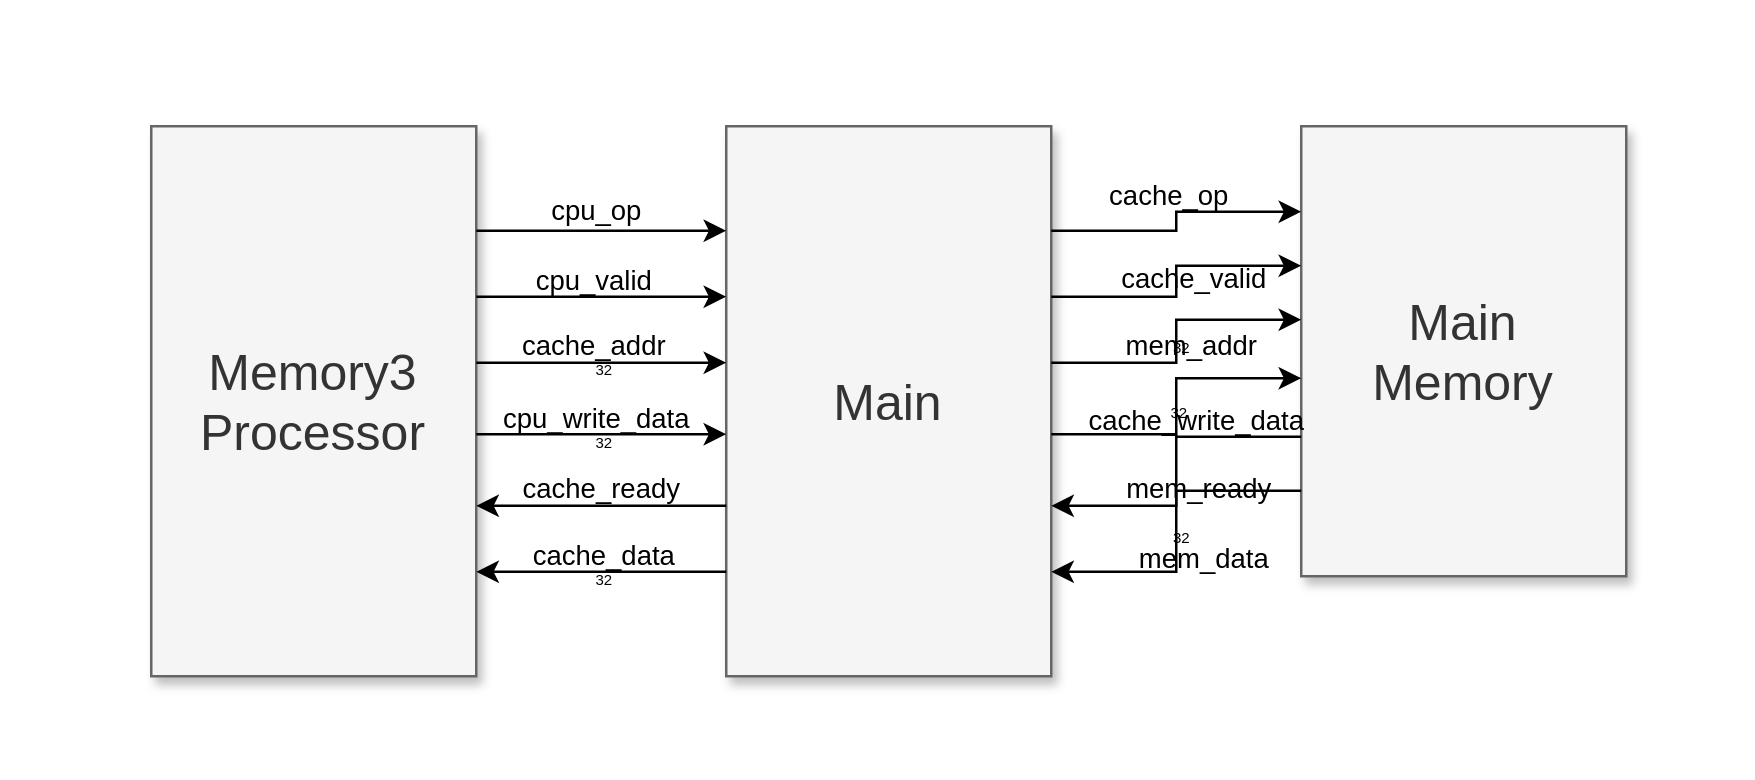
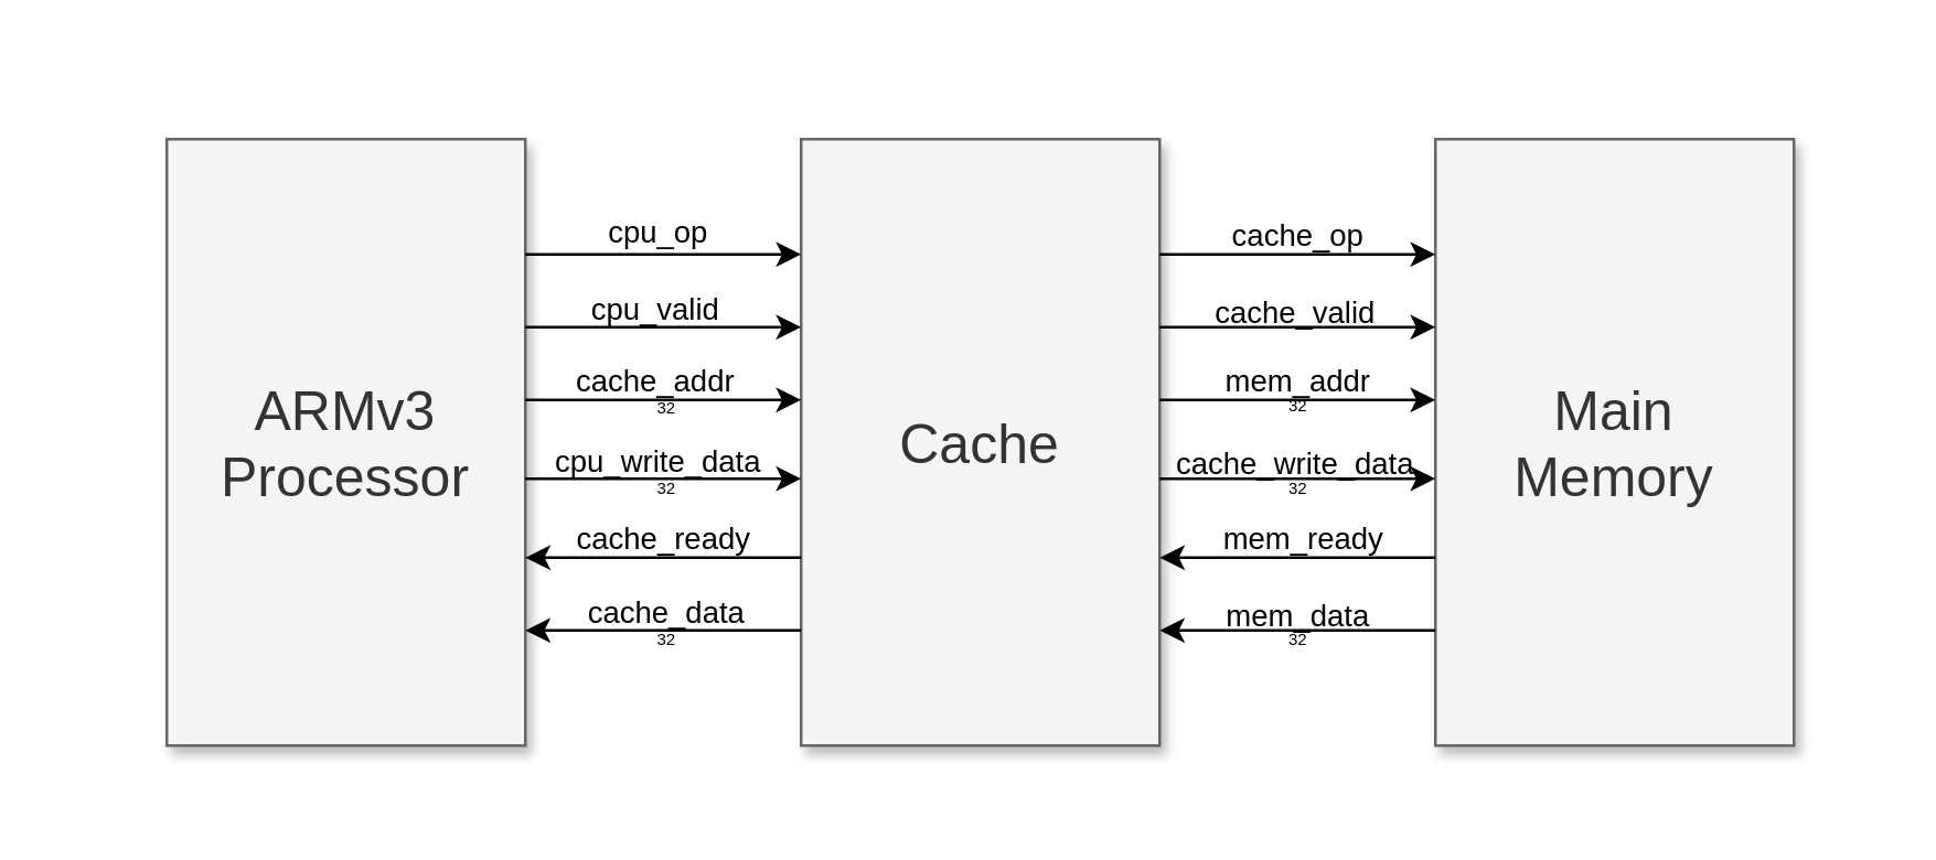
  <mxCell id="0" />
  <mxCell id="1" parent="0" />
  <mxCell id="2" value="" style="rounded=0;whiteSpace=wrap;html=1;strokeColor=none;" vertex="1" parent="1"><mxGeometry x="20" y="20" width="660" height="270" as="geometry" /></mxCell>
- <mxCell id="3" value="&lt;font style=&quot;font-size: 20px;&quot;&gt;Main&lt;/font&gt;" style="rounded=0;whiteSpace=wrap;html=1;fillColor=#f5f5f5;fontColor=#333333;strokeColor=#666666;shadow=1;points=[[0,0.19,0,0,0],[0,0.31,0,0,0],[0,0.43,0,0,0],[0,0.56,0,0,0],[0,0.69,0,0,0],[0,0.81,0,0,0],[1,0.19,0,0,0],[1,0.31,0,0,0],[1,0.43,0,0,0],[1,0.56,0,0,0],[1,0.69,0,0,0],[1,0.81,0,0,0]];" vertex="1" parent="1"><mxGeometry x="290" y="50" width="130" height="220" as="geometry" /></mxCell>
- <mxCell id="4" value="&lt;font style=&quot;font-size: 20px;&quot;&gt;Main&lt;br&gt;Memory&lt;br&gt;&lt;/font&gt;" style="rounded=0;whiteSpace=wrap;html=1;fillColor=#f5f5f5;fontColor=#333333;strokeColor=#666666;shadow=1;points=[[0,0.19,0,0,0],[0,0.31,0,0,0],[0,0.43,0,0,0],[0,0.56,0,0,0],[0,0.69,0,0,0],[0,0.81,0,0,0],[1,0.19,0,0,0],[1,0.31,0,0,0],[1,0.43,0,0,0],[1,0.56,0,0,0],[1,0.69,0,0,0],[1,0.81,0,0,0]];" vertex="1" parent="1"><mxGeometry x="520" y="50" width="130" height="180" as="geometry" /></mxCell>
- <mxCell id="5" value="&lt;span style=&quot;font-size: 20px;&quot;&gt;Memory3 Processor&lt;/span&gt;" style="rounded=0;whiteSpace=wrap;html=1;fillColor=#f5f5f5;fontColor=#333333;strokeColor=#666666;shadow=1;points=[[0,0.19,0,0,0],[0,0.31,0,0,0],[0,0.43,0,0,0],[0,0.56,0,0,0],[0,0.69,0,0,0],[0,0.81,0,0,0],[1,0.19,0,0,0],[1,0.31,0,0,0],[1,0.43,0,0,0],[1,0.56,0,0,0],[1,0.69,0,0,0],[1,0.81,0,0,0]];" vertex="1" parent="1"><mxGeometry x="60" y="50" width="130" height="220" as="geometry" /></mxCell>
+ <mxCell id="3" value="&lt;font style=&quot;font-size: 20px;&quot;&gt;Cache&lt;/font&gt;" style="rounded=0;whiteSpace=wrap;html=1;fillColor=#f5f5f5;fontColor=#333333;strokeColor=#666666;shadow=1;points=[[0,0.19,0,0,0],[0,0.31,0,0,0],[0,0.43,0,0,0],[0,0.56,0,0,0],[0,0.69,0,0,0],[0,0.81,0,0,0],[1,0.19,0,0,0],[1,0.31,0,0,0],[1,0.43,0,0,0],[1,0.56,0,0,0],[1,0.69,0,0,0],[1,0.81,0,0,0]];" vertex="1" parent="1"><mxGeometry x="290" y="50" width="130" height="220" as="geometry" /></mxCell>
+ <mxCell id="4" value="&lt;font style=&quot;font-size: 20px;&quot;&gt;Main&lt;br&gt;Memory&lt;br&gt;&lt;/font&gt;" style="rounded=0;whiteSpace=wrap;html=1;fillColor=#f5f5f5;fontColor=#333333;strokeColor=#666666;shadow=1;points=[[0,0.19,0,0,0],[0,0.31,0,0,0],[0,0.43,0,0,0],[0,0.56,0,0,0],[0,0.69,0,0,0],[0,0.81,0,0,0],[1,0.19,0,0,0],[1,0.31,0,0,0],[1,0.43,0,0,0],[1,0.56,0,0,0],[1,0.69,0,0,0],[1,0.81,0,0,0]];" vertex="1" parent="1"><mxGeometry x="520" y="50" width="130" height="220" as="geometry" /></mxCell>
+ <mxCell id="5" value="&lt;span style=&quot;font-size: 20px;&quot;&gt;ARMv3 Processor&lt;/span&gt;" style="rounded=0;whiteSpace=wrap;html=1;fillColor=#f5f5f5;fontColor=#333333;strokeColor=#666666;shadow=1;points=[[0,0.19,0,0,0],[0,0.31,0,0,0],[0,0.43,0,0,0],[0,0.56,0,0,0],[0,0.69,0,0,0],[0,0.81,0,0,0],[1,0.19,0,0,0],[1,0.31,0,0,0],[1,0.43,0,0,0],[1,0.56,0,0,0],[1,0.69,0,0,0],[1,0.81,0,0,0]];" vertex="1" parent="1"><mxGeometry x="60" y="50" width="130" height="220" as="geometry" /></mxCell>
  <mxCell id="6" style="edgeStyle=orthogonalEdgeStyle;rounded=0;orthogonalLoop=1;jettySize=auto;html=1;exitX=1;exitY=0.19;exitDx=0;exitDy=0;exitPerimeter=0;entryX=0;entryY=0.19;entryDx=0;entryDy=0;entryPerimeter=0;" edge="1" parent="1" source="5" target="3"><mxGeometry relative="1" as="geometry" /></mxCell>
  <mxCell id="7" value="cpu_op" style="edgeLabel;html=1;align=center;verticalAlign=middle;resizable=0;points=[];labelBackgroundColor=none;" vertex="1" connectable="0" parent="6"><mxGeometry x="0.234" relative="1" as="geometry"><mxPoint x="-15" y="-8" as="offset" /></mxGeometry></mxCell>
  <mxCell id="8" style="edgeStyle=orthogonalEdgeStyle;rounded=0;orthogonalLoop=1;jettySize=auto;html=1;exitX=1;exitY=0.31;exitDx=0;exitDy=0;exitPerimeter=0;entryX=0;entryY=0.31;entryDx=0;entryDy=0;entryPerimeter=0;" edge="1" parent="1" source="5" target="3"><mxGeometry relative="1" as="geometry" /></mxCell>
  <mxCell id="9" value="cpu_valid" style="edgeLabel;html=1;align=center;verticalAlign=middle;resizable=0;points=[];labelBackgroundColor=none;" vertex="1" connectable="0" parent="8"><mxGeometry x="-0.085" y="1" relative="1" as="geometry"><mxPoint y="-6" as="offset" /></mxGeometry></mxCell>
  <mxCell id="10" style="edgeStyle=orthogonalEdgeStyle;rounded=0;orthogonalLoop=1;jettySize=auto;html=1;exitX=1;exitY=0.43;exitDx=0;exitDy=0;exitPerimeter=0;entryX=0;entryY=0.43;entryDx=0;entryDy=0;entryPerimeter=0;" edge="1" parent="1" source="5" target="3"><mxGeometry relative="1" as="geometry" /></mxCell>
  <mxCell id="11" value="cache_addr" style="edgeLabel;html=1;align=center;verticalAlign=middle;resizable=0;points=[];labelBackgroundColor=none;" vertex="1" connectable="0" parent="10"><mxGeometry x="0.178" relative="1" as="geometry"><mxPoint x="-13" y="-7" as="offset" /></mxGeometry></mxCell>
  <mxCell id="12" value="32" style="edgeLabel;html=1;align=center;verticalAlign=middle;resizable=0;points=[];labelBackgroundColor=none;fontSize=6;" vertex="1" connectable="0" parent="10"><mxGeometry x="0.007" y="-1" relative="1" as="geometry"><mxPoint y="2" as="offset" /></mxGeometry></mxCell>
  <mxCell id="13" style="edgeStyle=orthogonalEdgeStyle;rounded=0;orthogonalLoop=1;jettySize=auto;html=1;exitX=1;exitY=0.56;exitDx=0;exitDy=0;exitPerimeter=0;entryX=0;entryY=0.56;entryDx=0;entryDy=0;entryPerimeter=0;" edge="1" parent="1" source="5" target="3"><mxGeometry relative="1" as="geometry" /></mxCell>
  <mxCell id="14" value="cpu_write_data" style="edgeLabel;html=1;align=center;verticalAlign=middle;resizable=0;points=[];labelBackgroundColor=none;" vertex="1" connectable="0" parent="13"><mxGeometry x="-0.085" y="-2" relative="1" as="geometry"><mxPoint x="1" y="-9" as="offset" /></mxGeometry></mxCell>
  <mxCell id="15" value="32" style="edgeLabel;html=1;align=center;verticalAlign=middle;resizable=0;points=[];labelBackgroundColor=none;fontSize=6;" vertex="1" connectable="0" parent="13"><mxGeometry x="-0.005" relative="1" as="geometry"><mxPoint y="3" as="offset" /></mxGeometry></mxCell>
  <mxCell id="16" style="edgeStyle=orthogonalEdgeStyle;rounded=0;orthogonalLoop=1;jettySize=auto;html=1;exitX=0;exitY=0.69;exitDx=0;exitDy=0;exitPerimeter=0;entryX=1;entryY=0.69;entryDx=0;entryDy=0;entryPerimeter=0;" edge="1" parent="1" source="3" target="5"><mxGeometry relative="1" as="geometry" /></mxCell>
  <mxCell id="17" value="cache_ready" style="edgeLabel;html=1;align=center;verticalAlign=middle;resizable=0;points=[];labelBackgroundColor=none;" vertex="1" connectable="0" parent="16"><mxGeometry x="0.013" y="-1" relative="1" as="geometry"><mxPoint y="-6" as="offset" /></mxGeometry></mxCell>
  <mxCell id="18" style="edgeStyle=orthogonalEdgeStyle;rounded=0;orthogonalLoop=1;jettySize=auto;html=1;exitX=0;exitY=0.81;exitDx=0;exitDy=0;exitPerimeter=0;entryX=1;entryY=0.81;entryDx=0;entryDy=0;entryPerimeter=0;" edge="1" parent="1" source="3" target="5"><mxGeometry relative="1" as="geometry" /></mxCell>
  <mxCell id="19" value="cache_data" style="edgeLabel;html=1;align=center;verticalAlign=middle;resizable=0;points=[];labelBackgroundColor=none;" vertex="1" connectable="0" parent="18"><mxGeometry x="-0.053" y="1" relative="1" as="geometry"><mxPoint x="-3" y="-8" as="offset" /></mxGeometry></mxCell>
  <mxCell id="20" value="32" style="edgeLabel;html=1;align=center;verticalAlign=middle;resizable=0;points=[];fontSize=6;labelBackgroundColor=none;" vertex="1" connectable="0" parent="18"><mxGeometry x="-0.013" relative="1" as="geometry"><mxPoint x="-1" y="3" as="offset" /></mxGeometry></mxCell>
  <mxCell id="21" style="edgeStyle=orthogonalEdgeStyle;rounded=0;orthogonalLoop=1;jettySize=auto;html=1;exitX=1;exitY=0.19;exitDx=0;exitDy=0;exitPerimeter=0;entryX=0;entryY=0.19;entryDx=0;entryDy=0;entryPerimeter=0;" edge="1" parent="1" source="3" target="4"><mxGeometry relative="1" as="geometry" /></mxCell>
  <mxCell id="22" value="cache_op" style="edgeLabel;html=1;align=center;verticalAlign=middle;resizable=0;points=[];labelBackgroundColor=none;" vertex="1" connectable="0" parent="21"><mxGeometry x="0.052" relative="1" as="geometry"><mxPoint x="-4" y="-7" as="offset" /></mxGeometry></mxCell>
  <mxCell id="23" style="edgeStyle=orthogonalEdgeStyle;rounded=0;orthogonalLoop=1;jettySize=auto;html=1;exitX=1;exitY=0.31;exitDx=0;exitDy=0;exitPerimeter=0;entryX=0;entryY=0.31;entryDx=0;entryDy=0;entryPerimeter=0;" edge="1" parent="1" source="3" target="4"><mxGeometry relative="1" as="geometry" /></mxCell>
  <mxCell id="24" value="cache_valid" style="edgeLabel;html=1;align=center;verticalAlign=middle;resizable=0;points=[];labelBackgroundColor=none;" vertex="1" connectable="0" parent="23"><mxGeometry x="-0.113" y="-2" relative="1" as="geometry"><mxPoint x="4" y="-8" as="offset" /></mxGeometry></mxCell>
  <mxCell id="25" style="edgeStyle=orthogonalEdgeStyle;rounded=0;orthogonalLoop=1;jettySize=auto;html=1;exitX=1;exitY=0.43;exitDx=0;exitDy=0;exitPerimeter=0;entryX=0;entryY=0.43;entryDx=0;entryDy=0;entryPerimeter=0;" edge="1" parent="1" source="3" target="4"><mxGeometry relative="1" as="geometry" /></mxCell>
  <mxCell id="26" value="mem_addr" style="edgeLabel;html=1;align=center;verticalAlign=middle;resizable=0;points=[];labelBackgroundColor=none;" vertex="1" connectable="0" parent="25"><mxGeometry x="-0.258" y="-2" relative="1" as="geometry"><mxPoint x="12" y="-9" as="offset" /></mxGeometry></mxCell>
  <mxCell id="27" value="32" style="edgeLabel;html=1;align=center;verticalAlign=middle;resizable=0;points=[];fontSize=6;labelBackgroundColor=none;" vertex="1" connectable="0" parent="25"><mxGeometry x="-0.023" y="-1" relative="1" as="geometry"><mxPoint y="1" as="offset" /></mxGeometry></mxCell>
  <mxCell id="28" style="edgeStyle=orthogonalEdgeStyle;rounded=0;orthogonalLoop=1;jettySize=auto;html=1;exitX=1;exitY=0.56;exitDx=0;exitDy=0;exitPerimeter=0;entryX=0;entryY=0.56;entryDx=0;entryDy=0;entryPerimeter=0;" edge="1" parent="1" source="3" target="4"><mxGeometry relative="1" as="geometry" /></mxCell>
  <mxCell id="29" value="cache_write_data" style="edgeLabel;html=1;align=center;verticalAlign=middle;resizable=0;points=[];labelBackgroundColor=none;" vertex="1" connectable="0" parent="28"><mxGeometry x="-0.237" relative="1" as="geometry"><mxPoint x="10" y="-6" as="offset" /></mxGeometry></mxCell>
  <mxCell id="30" value="32" style="edgeLabel;html=1;align=center;verticalAlign=middle;resizable=0;points=[];fontSize=6;labelBackgroundColor=none;" vertex="1" connectable="0" parent="28"><mxGeometry x="0.003" y="-1" relative="1" as="geometry"><mxPoint x="-1" y="2" as="offset" /></mxGeometry></mxCell>
  <mxCell id="31" style="edgeStyle=orthogonalEdgeStyle;rounded=0;orthogonalLoop=1;jettySize=auto;html=1;exitX=0;exitY=0.69;exitDx=0;exitDy=0;exitPerimeter=0;entryX=1;entryY=0.69;entryDx=0;entryDy=0;entryPerimeter=0;" edge="1" parent="1" source="4" target="3"><mxGeometry relative="1" as="geometry" /></mxCell>
  <mxCell id="32" value="mem_ready" style="edgeLabel;html=1;align=center;verticalAlign=middle;resizable=0;points=[];labelBackgroundColor=none;" vertex="1" connectable="0" parent="31"><mxGeometry x="0.475" y="-1" relative="1" as="geometry"><mxPoint x="25" y="-6" as="offset" /></mxGeometry></mxCell>
  <mxCell id="33" style="edgeStyle=orthogonalEdgeStyle;rounded=0;orthogonalLoop=1;jettySize=auto;html=1;exitX=0;exitY=0.81;exitDx=0;exitDy=0;exitPerimeter=0;entryX=1;entryY=0.81;entryDx=0;entryDy=0;entryPerimeter=0;" edge="1" parent="1" source="4" target="3"><mxGeometry relative="1" as="geometry" /></mxCell>
  <mxCell id="34" value="mem_data" style="edgeLabel;html=1;align=center;verticalAlign=middle;resizable=0;points=[];labelBackgroundColor=none;" vertex="1" connectable="0" parent="33"><mxGeometry x="0.279" y="1" relative="1" as="geometry"><mxPoint x="13" y="-7" as="offset" /></mxGeometry></mxCell>
  <mxCell id="35" value="32" style="edgeLabel;html=1;align=center;verticalAlign=middle;resizable=0;points=[];fontSize=6;labelBackgroundColor=none;" vertex="1" connectable="0" parent="33"><mxGeometry x="0.016" y="1" relative="1" as="geometry"><mxPoint y="2" as="offset" /></mxGeometry></mxCell>
